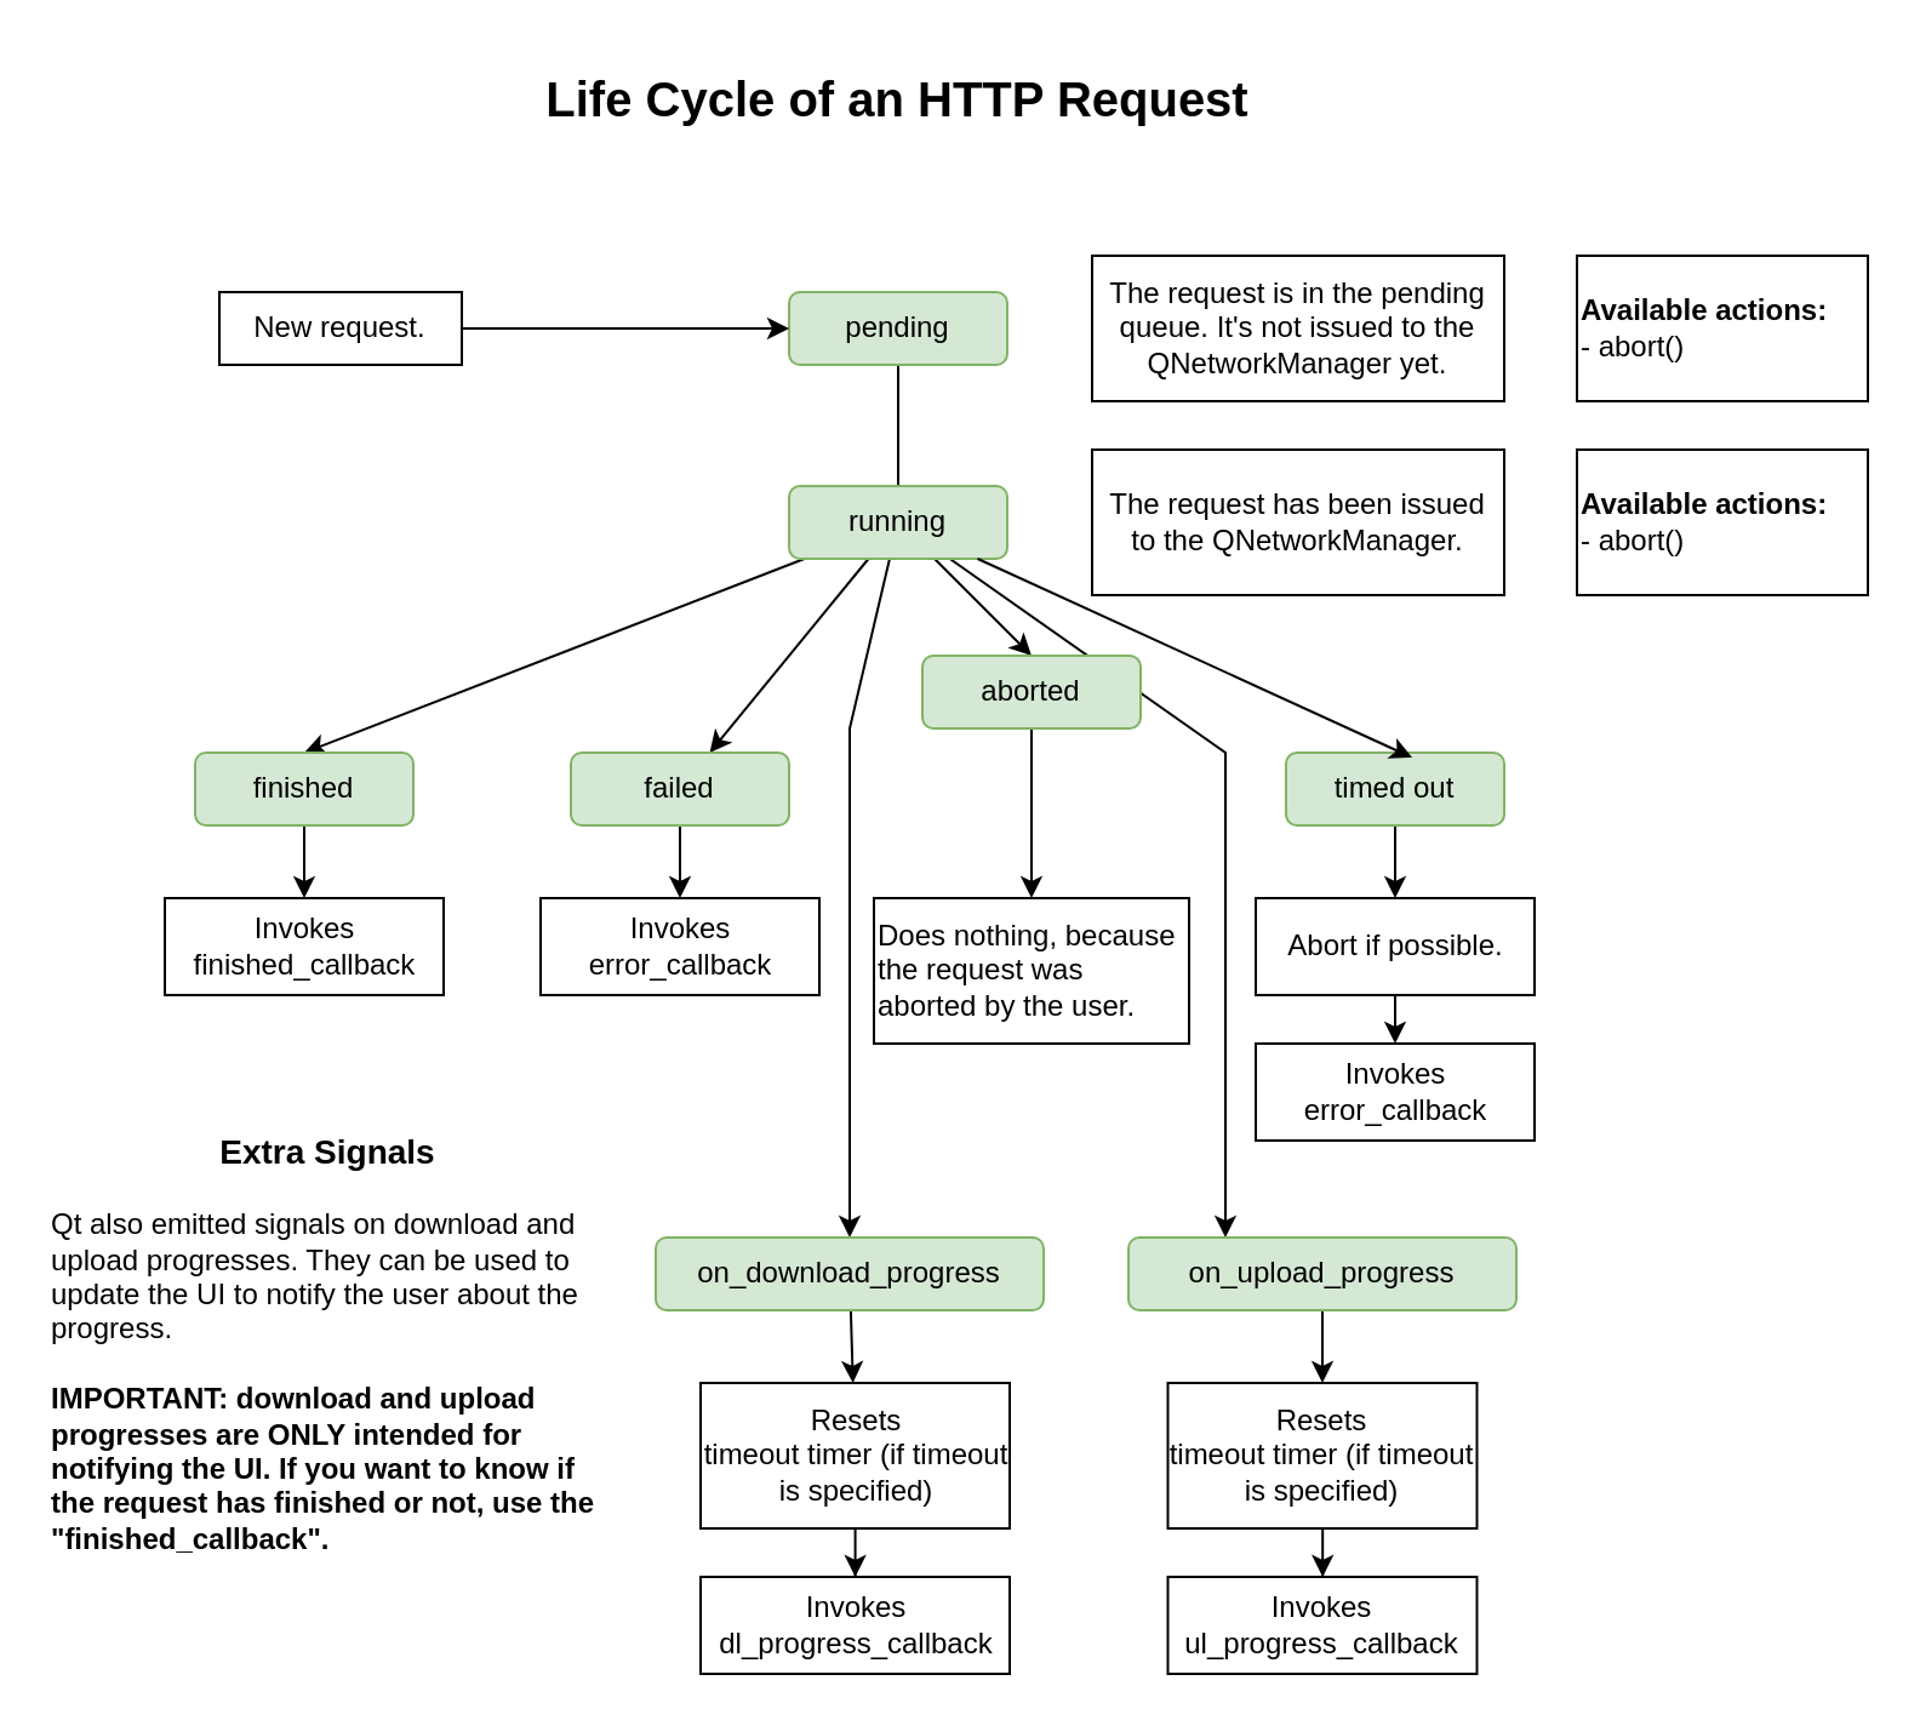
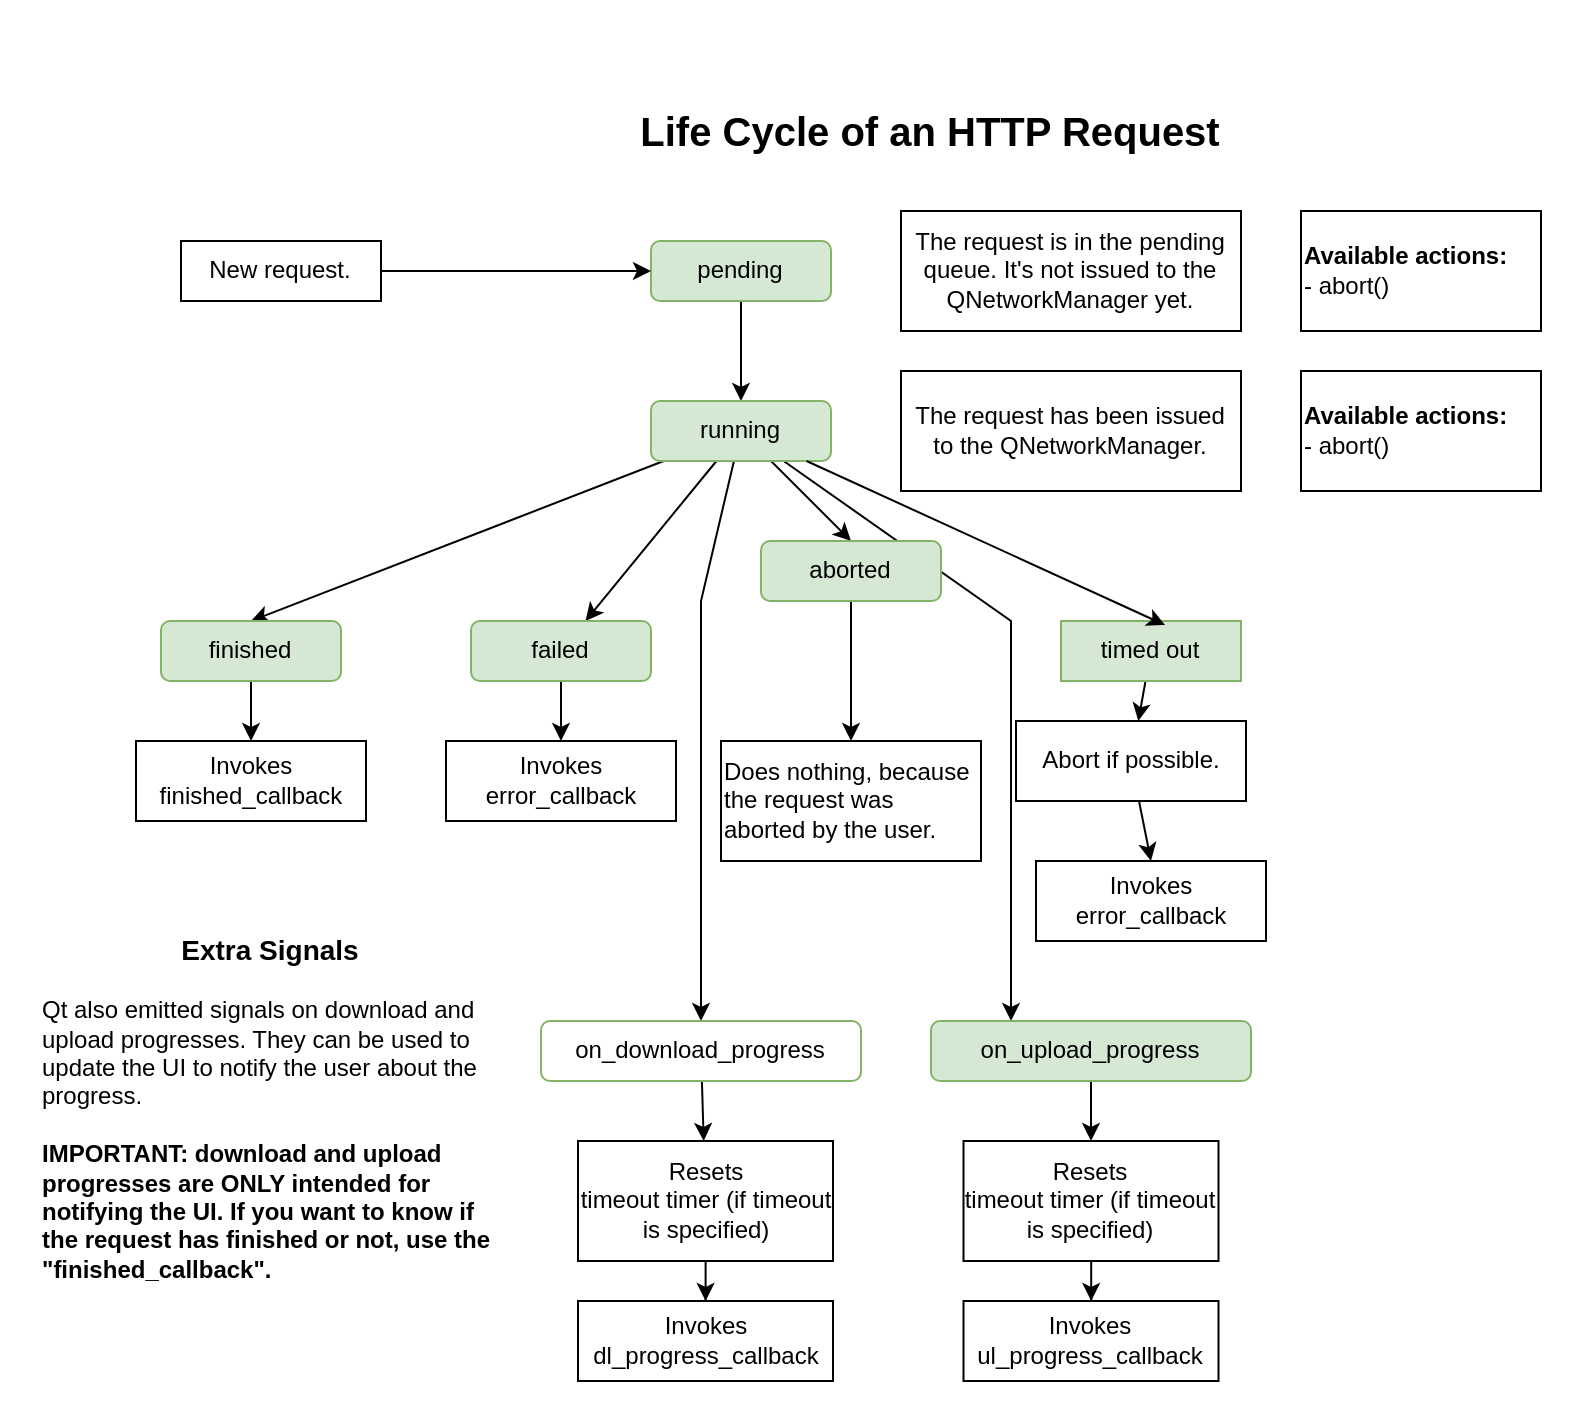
  <mxCell id="0" />
  <mxCell id="1" parent="0" />
- <mxCell id="2" style="edgeStyle=orthogonalEdgeStyle;rounded=0;orthogonalLoop=1;jettySize=auto;html=1;entryX=0.5;entryY=0;entryDx=0;entryDy=0;endArrow=none;" parent="1" source="3" target="9" edge="1"><mxGeometry relative="1" as="geometry" /></mxCell>
+ <mxCell id="2" style="edgeStyle=orthogonalEdgeStyle;rounded=0;orthogonalLoop=1;jettySize=auto;html=1;entryX=0.5;entryY=0;entryDx=0;entryDy=0;" parent="1" source="3" target="9" edge="1"><mxGeometry relative="1" as="geometry" /></mxCell>
  <mxCell id="3" value="pending" style="rounded=1;whiteSpace=wrap;html=1;fillColor=#d5e8d4;strokeColor=#82b366;" parent="1" vertex="1"><mxGeometry x="325" y="120" width="90" height="30" as="geometry" /></mxCell>
  <mxCell id="4" style="rounded=0;orthogonalLoop=1;jettySize=auto;html=1;" parent="1" source="9" target="15" edge="1"><mxGeometry relative="1" as="geometry" /></mxCell>
  <mxCell id="5" style="edgeStyle=none;rounded=0;orthogonalLoop=1;jettySize=auto;html=1;entryX=0.5;entryY=0;entryDx=0;entryDy=0;" parent="1" source="9" target="13" edge="1"><mxGeometry relative="1" as="geometry" /></mxCell>
  <mxCell id="6" style="edgeStyle=none;rounded=0;orthogonalLoop=1;jettySize=auto;html=1;entryX=0.5;entryY=0;entryDx=0;entryDy=0;" parent="1" source="9" target="11" edge="1"><mxGeometry relative="1" as="geometry" /></mxCell>
  <mxCell id="7" style="edgeStyle=none;rounded=0;orthogonalLoop=1;jettySize=auto;html=1;" parent="1" source="9" target="27" edge="1"><mxGeometry relative="1" as="geometry"><Array as="points"><mxPoint x="350" y="300" /></Array></mxGeometry></mxCell>
  <mxCell id="8" style="edgeStyle=none;rounded=0;orthogonalLoop=1;jettySize=auto;html=1;entryX=0.25;entryY=0;entryDx=0;entryDy=0;" parent="1" source="9" target="29" edge="1"><mxGeometry relative="1" as="geometry"><Array as="points"><mxPoint x="505" y="310" /></Array></mxGeometry></mxCell>
  <mxCell id="9" value="running" style="rounded=1;whiteSpace=wrap;html=1;fillColor=#d5e8d4;strokeColor=#82b366;" parent="1" vertex="1"><mxGeometry x="325" y="200" width="90" height="30" as="geometry" /></mxCell>
  <mxCell id="10" style="edgeStyle=none;rounded=0;orthogonalLoop=1;jettySize=auto;html=1;" parent="1" source="11" target="21" edge="1"><mxGeometry relative="1" as="geometry" /></mxCell>
  <mxCell id="11" value="finished" style="rounded=1;whiteSpace=wrap;html=1;fillColor=#d5e8d4;strokeColor=#82b366;" parent="1" vertex="1"><mxGeometry x="80" y="310" width="90" height="30" as="geometry" /></mxCell>
  <mxCell id="12" style="edgeStyle=none;rounded=0;orthogonalLoop=1;jettySize=auto;html=1;" parent="1" source="13" target="23" edge="1"><mxGeometry relative="1" as="geometry" /></mxCell>
  <mxCell id="13" value="aborted" style="rounded=1;whiteSpace=wrap;html=1;fillColor=#d5e8d4;strokeColor=#82b366;" parent="1" vertex="1"><mxGeometry x="380" y="270" width="90" height="30" as="geometry" /></mxCell>
  <mxCell id="14" style="edgeStyle=none;rounded=0;orthogonalLoop=1;jettySize=auto;html=1;" parent="1" source="15" target="22" edge="1"><mxGeometry relative="1" as="geometry" /></mxCell>
  <mxCell id="15" value="failed" style="rounded=1;whiteSpace=wrap;html=1;fillColor=#d5e8d4;strokeColor=#82b366;" parent="1" vertex="1"><mxGeometry x="235" y="310" width="90" height="30" as="geometry" /></mxCell>
  <mxCell id="16" style="edgeStyle=none;rounded=0;orthogonalLoop=1;jettySize=auto;html=1;" parent="1" source="17" target="25" edge="1"><mxGeometry relative="1" as="geometry" /></mxCell>
- <mxCell id="17" value="timed out" style="rounded=1;whiteSpace=wrap;html=1;fillColor=#d5e8d4;strokeColor=#82b366;" parent="1" vertex="1"><mxGeometry x="530" y="310" width="90" height="30" as="geometry" /></mxCell>
+ <mxCell id="17" value="timed out" style="whiteSpace=wrap;html=1;fillColor=#d5e8d4;strokeColor=#82b366;rounded=0;" parent="1" vertex="1"><mxGeometry x="530" y="310" width="90" height="30" as="geometry" /></mxCell>
  <mxCell id="18" style="edgeStyle=none;rounded=0;orthogonalLoop=1;jettySize=auto;html=1;entryX=0.578;entryY=0.067;entryDx=0;entryDy=0;entryPerimeter=0;" parent="1" source="9" target="17" edge="1"><mxGeometry relative="1" as="geometry" /></mxCell>
  <mxCell id="19" value="&lt;div align=&quot;left&quot;&gt;&lt;b&gt;Available actions:&lt;/b&gt;&lt;br&gt;&lt;/div&gt;&lt;div align=&quot;left&quot;&gt;- abort()&lt;/div&gt;" style="rounded=0;whiteSpace=wrap;html=1;align=left;" parent="1" vertex="1"><mxGeometry x="650" y="185" width="120" height="60" as="geometry" /></mxCell>
  <mxCell id="20" value="&lt;div align=&quot;left&quot;&gt;&lt;b&gt;Available actions:&lt;/b&gt;&lt;br&gt;&lt;/div&gt;&lt;div align=&quot;left&quot;&gt;- abort()&lt;/div&gt;" style="rounded=0;whiteSpace=wrap;html=1;align=left;" parent="1" vertex="1"><mxGeometry x="650" y="105" width="120" height="60" as="geometry" /></mxCell>
  <mxCell id="21" value="&lt;div&gt;Invokes&lt;/div&gt;&lt;div&gt;finished_callback&lt;br&gt;&lt;/div&gt;" style="rounded=0;whiteSpace=wrap;html=1;align=center;" parent="1" vertex="1"><mxGeometry x="67.5" y="370" width="115" height="40" as="geometry" /></mxCell>
  <mxCell id="22" value="&lt;div&gt;Invokes&lt;/div&gt;&lt;div&gt;error_callback&lt;br&gt;&lt;/div&gt;" style="rounded=0;whiteSpace=wrap;html=1;align=center;" parent="1" vertex="1"><mxGeometry x="222.5" y="370" width="115" height="40" as="geometry" /></mxCell>
  <mxCell id="23" value="&lt;div align=&quot;left&quot;&gt;Does nothing, because the request was aborted by the user.&lt;/div&gt;" style="rounded=0;whiteSpace=wrap;html=1;align=left;verticalAlign=middle;" parent="1" vertex="1"><mxGeometry x="360" y="370" width="130" height="60" as="geometry" /></mxCell>
  <mxCell id="24" style="edgeStyle=none;rounded=0;orthogonalLoop=1;jettySize=auto;html=1;entryX=0.5;entryY=0;entryDx=0;entryDy=0;" parent="1" source="25" target="38" edge="1"><mxGeometry relative="1" as="geometry" /></mxCell>
- <mxCell id="25" value="Abort if possible." style="rounded=0;whiteSpace=wrap;html=1;align=center;" parent="1" vertex="1"><mxGeometry x="517.5" y="370" width="115" height="40" as="geometry" /></mxCell>
+ <mxCell id="25" value="Abort if possible." style="rounded=0;whiteSpace=wrap;html=1;align=center;" parent="1" vertex="1"><mxGeometry x="507.5" y="360" width="115" height="40" as="geometry" /></mxCell>
  <mxCell id="26" style="edgeStyle=none;rounded=0;orthogonalLoop=1;jettySize=auto;html=1;" parent="1" source="27" target="40" edge="1"><mxGeometry relative="1" as="geometry" /></mxCell>
- <mxCell id="27" value="on_download_progress" style="rounded=1;whiteSpace=wrap;html=1;fillColor=#d5e8d4;strokeColor=#82b366;" parent="1" vertex="1"><mxGeometry x="270" y="510" width="160" height="30" as="geometry" /></mxCell>
+ <mxCell id="27" value="on_download_progress" style="rounded=1;whiteSpace=wrap;html=1;fillColor=#ffffff;strokeColor=#82b366;" parent="1" vertex="1"><mxGeometry x="270" y="510" width="160" height="30" as="geometry" /></mxCell>
  <mxCell id="28" style="edgeStyle=none;rounded=0;orthogonalLoop=1;jettySize=auto;html=1;entryX=0.5;entryY=0;entryDx=0;entryDy=0;" parent="1" source="29" target="42" edge="1"><mxGeometry relative="1" as="geometry" /></mxCell>
  <mxCell id="29" value="on_upload_progress" style="rounded=1;whiteSpace=wrap;html=1;fillColor=#d5e8d4;strokeColor=#82b366;" parent="1" vertex="1"><mxGeometry x="465" y="510" width="160" height="30" as="geometry" /></mxCell>
  <mxCell id="30" value="&lt;div&gt;&lt;font size=&quot;1&quot;&gt;&lt;b style=&quot;font-size: 14px&quot;&gt;Extra Signals&lt;/b&gt;&lt;/font&gt;&lt;/div&gt;&lt;div&gt;&lt;b&gt;&lt;br&gt;&lt;/b&gt;&lt;/div&gt;&lt;div align=&quot;left&quot;&gt;Qt also emitted signals on download and upload progresses. They can be used to update the UI to notify the user about the progress.&lt;/div&gt;&lt;div align=&quot;left&quot;&gt;&lt;br&gt;&lt;/div&gt;&lt;div align=&quot;left&quot;&gt;&lt;b&gt;IMPORTANT: download and upload progresses are ONLY intended for notifying the UI. If you want to know if the request has finished or not, use the &quot;finished_callback&quot;.&lt;/b&gt;&lt;br&gt;&lt;/div&gt;" style="text;html=1;strokeColor=none;fillColor=none;align=center;verticalAlign=top;whiteSpace=wrap;rounded=0;" parent="1" vertex="1"><mxGeometry x="20" y="460" width="230" height="190" as="geometry" /></mxCell>
  <mxCell id="31" value="&lt;div&gt;Invokes&lt;/div&gt;&lt;div&gt;dl_progress_callback&lt;br&gt;&lt;/div&gt;" style="rounded=0;whiteSpace=wrap;html=1;align=center;" parent="1" vertex="1"><mxGeometry x="288.5" y="650" width="127.5" height="40" as="geometry" /></mxCell>
  <mxCell id="32" value="&lt;div&gt;Invokes&lt;/div&gt;&lt;div&gt;ul_progress_callback&lt;br&gt;&lt;/div&gt;" style="rounded=0;whiteSpace=wrap;html=1;align=center;" parent="1" vertex="1"><mxGeometry x="481.25" y="650" width="127.5" height="40" as="geometry" /></mxCell>
- <mxCell id="33" value="&lt;font style=&quot;font-size: 20px&quot;&gt;&lt;b&gt;Life Cycle of an HTTP Request&lt;br&gt;&lt;/b&gt;&lt;/font&gt;" style="text;html=1;strokeColor=none;fillColor=none;align=center;verticalAlign=middle;whiteSpace=wrap;rounded=0;" parent="1" vertex="1"><mxGeometry x="190" width="360" height="40" as="geometry" y="20" /></mxCell>
+ <mxCell id="33" value="&lt;font style=&quot;font-size: 20px&quot;&gt;&lt;b&gt;Life Cycle of an HTTP Request&lt;br&gt;&lt;/b&gt;&lt;/font&gt;" style="text;html=1;strokeColor=none;fillColor=none;align=center;verticalAlign=middle;whiteSpace=wrap;rounded=0;" parent="1" vertex="1"><mxGeometry x="285" y="45" width="360" height="40" as="geometry" /></mxCell>
  <mxCell id="34" style="edgeStyle=none;rounded=0;orthogonalLoop=1;jettySize=auto;html=1;entryX=0;entryY=0.5;entryDx=0;entryDy=0;" parent="1" source="35" target="3" edge="1"><mxGeometry relative="1" as="geometry" /></mxCell>
  <mxCell id="35" value="New request." style="rounded=0;whiteSpace=wrap;html=1;align=center;" parent="1" vertex="1"><mxGeometry x="90" y="120" width="100" height="30" as="geometry" /></mxCell>
  <mxCell id="36" value="The request is in the pending queue. It's not issued to the QNetworkManager yet." style="rounded=0;whiteSpace=wrap;html=1;align=center;" parent="1" vertex="1"><mxGeometry x="450" y="105" width="170" height="60" as="geometry" /></mxCell>
  <mxCell id="37" value="The request has been issued to the QNetworkManager." style="rounded=0;whiteSpace=wrap;html=1;align=center;" parent="1" vertex="1"><mxGeometry x="450" y="185" width="170" height="60" as="geometry" /></mxCell>
  <mxCell id="38" value="&lt;div&gt;Invokes&lt;/div&gt;&lt;div&gt;error_callback&lt;br&gt;&lt;/div&gt;" style="rounded=0;whiteSpace=wrap;html=1;align=center;" parent="1" vertex="1"><mxGeometry x="517.5" y="430" width="115" height="40" as="geometry" /></mxCell>
  <mxCell id="39" style="edgeStyle=orthogonalEdgeStyle;rounded=0;orthogonalLoop=1;jettySize=auto;html=1;" edge="1" parent="1" source="40" target="31"><mxGeometry relative="1" as="geometry" /></mxCell>
  <mxCell id="40" value="&lt;div&gt;Resets&lt;/div&gt;&lt;div&gt;timeout timer (if timeout is specified)&lt;br&gt;&lt;/div&gt;" style="rounded=0;whiteSpace=wrap;html=1;align=center;" vertex="1" parent="1"><mxGeometry x="288.5" y="570" width="127.5" height="60" as="geometry" /></mxCell>
  <mxCell id="41" style="edgeStyle=orthogonalEdgeStyle;rounded=0;orthogonalLoop=1;jettySize=auto;html=1;" edge="1" parent="1" source="42" target="32"><mxGeometry relative="1" as="geometry" /></mxCell>
  <mxCell id="42" value="&lt;div&gt;Resets&lt;/div&gt;&lt;div&gt;timeout timer (if timeout is specified)&lt;/div&gt;" style="rounded=0;whiteSpace=wrap;html=1;align=center;" vertex="1" parent="1"><mxGeometry x="481.25" y="570" width="127.5" height="60" as="geometry" /></mxCell>
